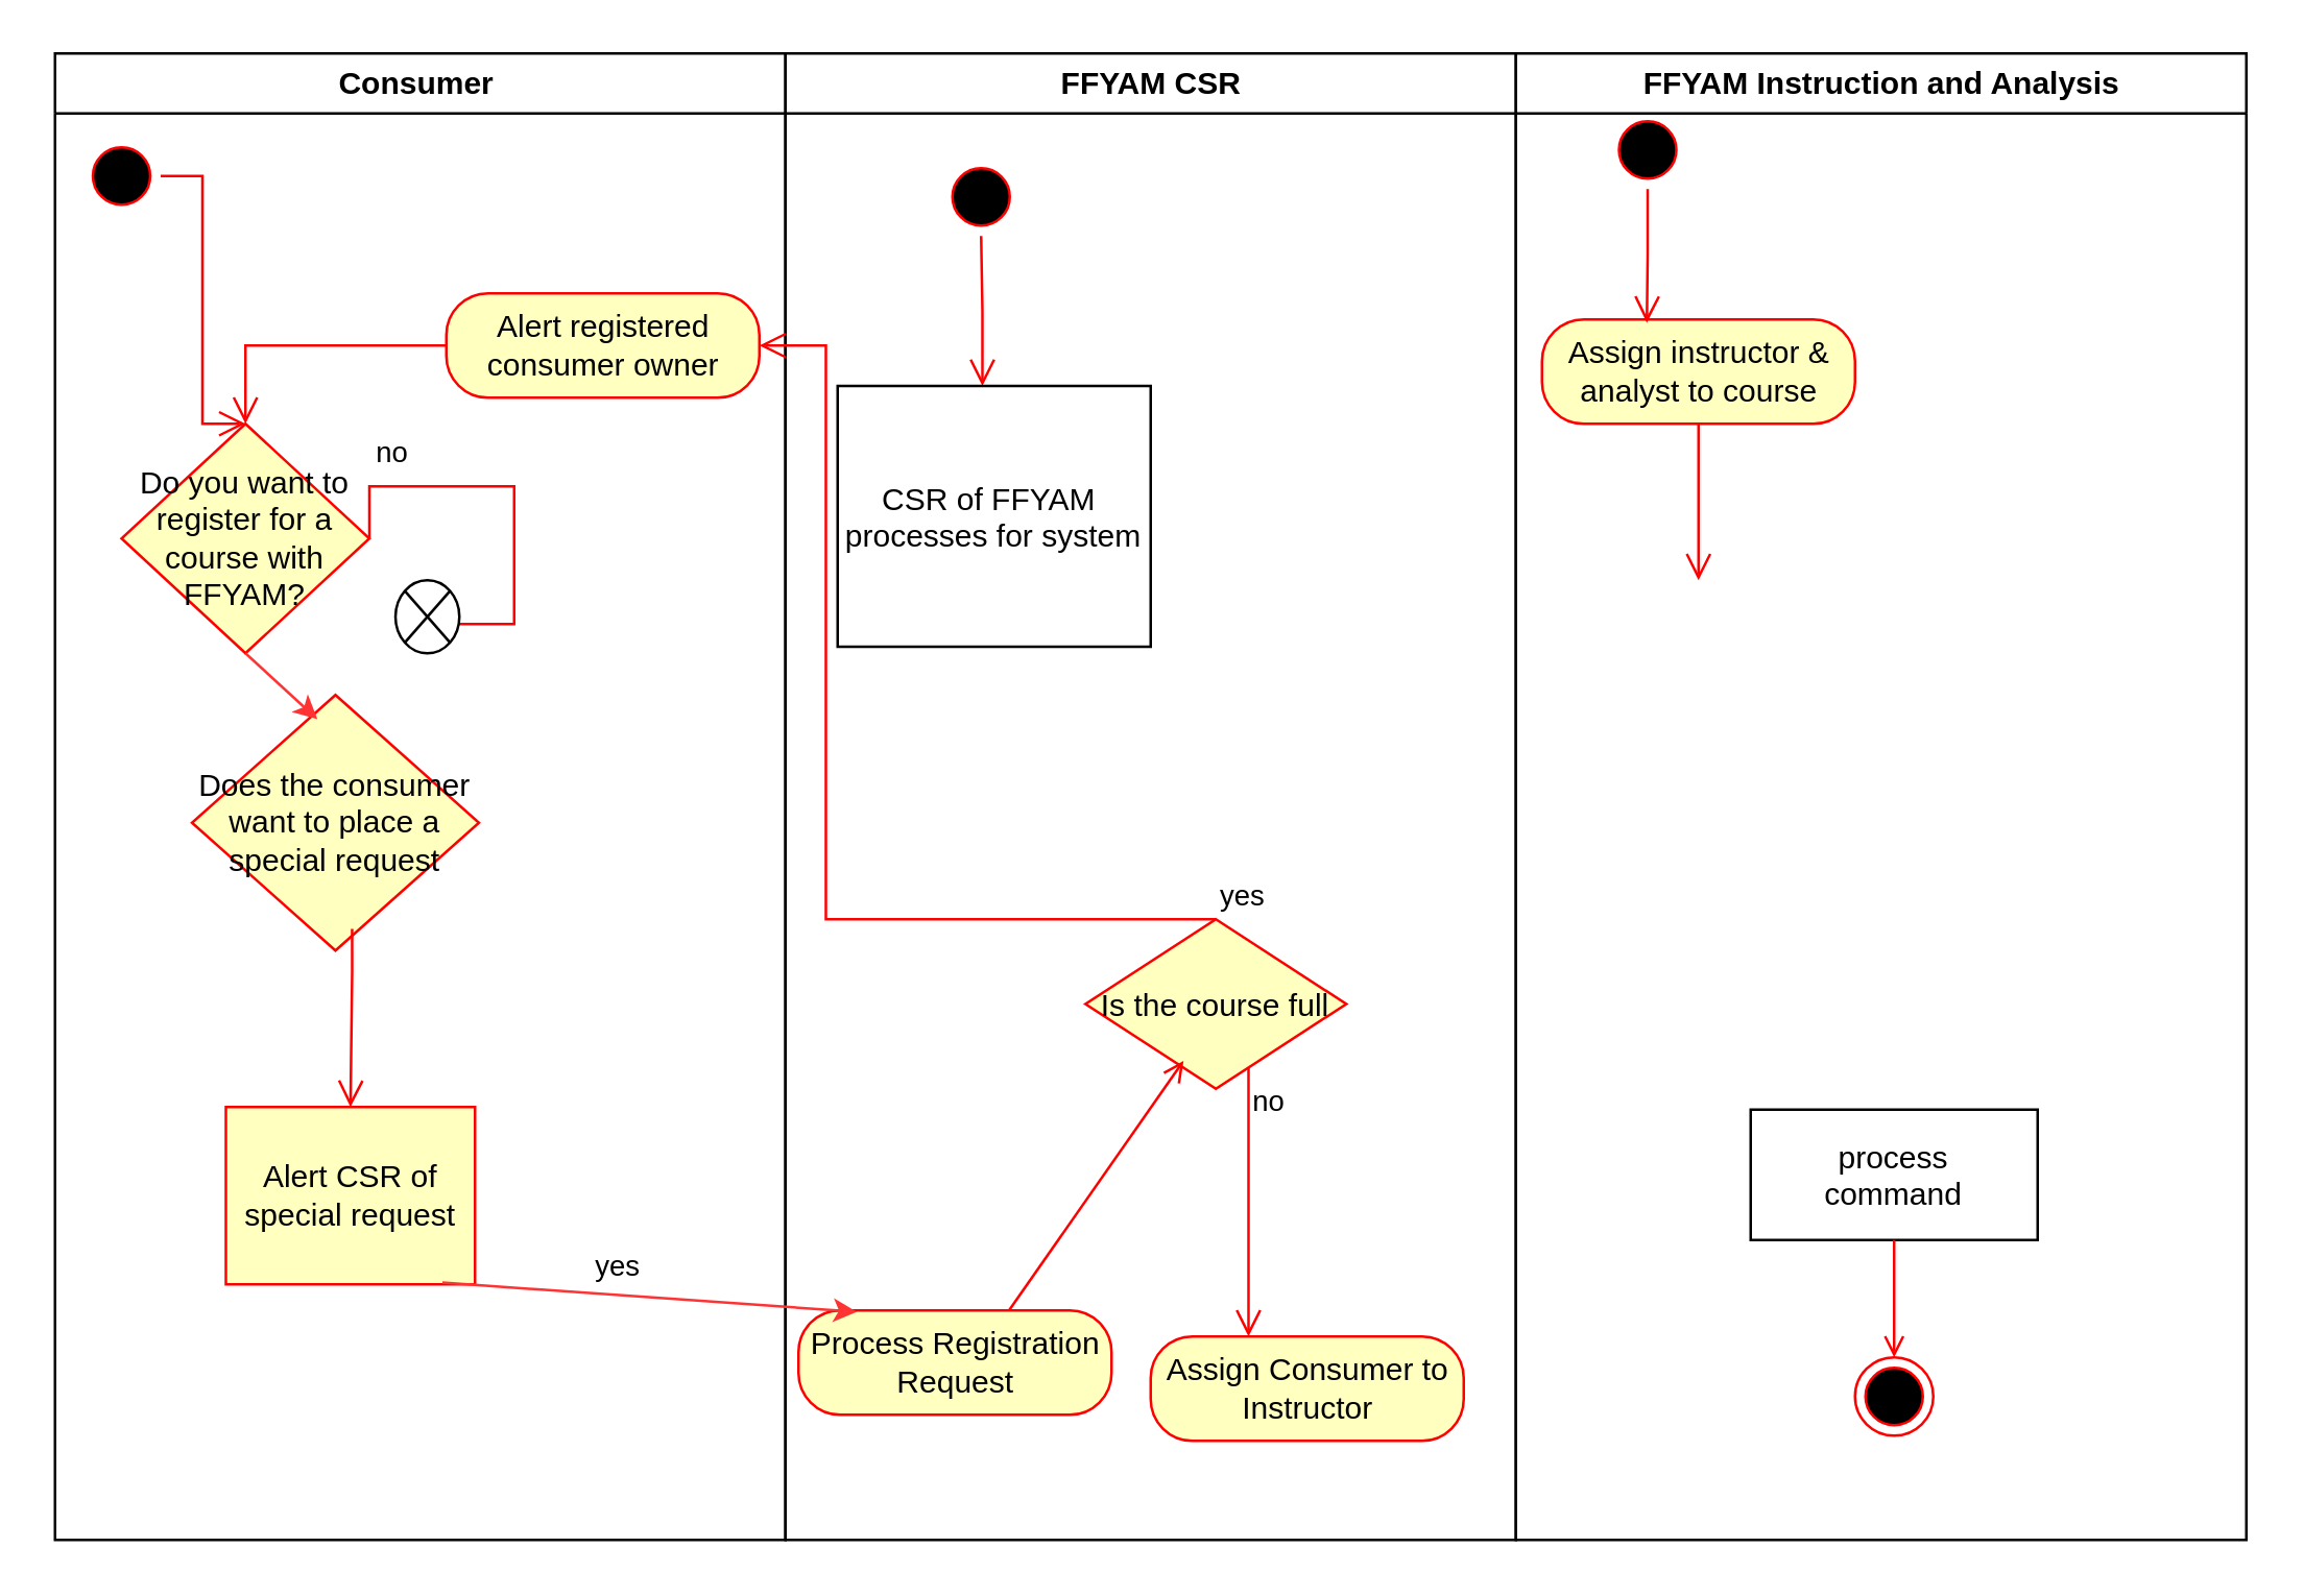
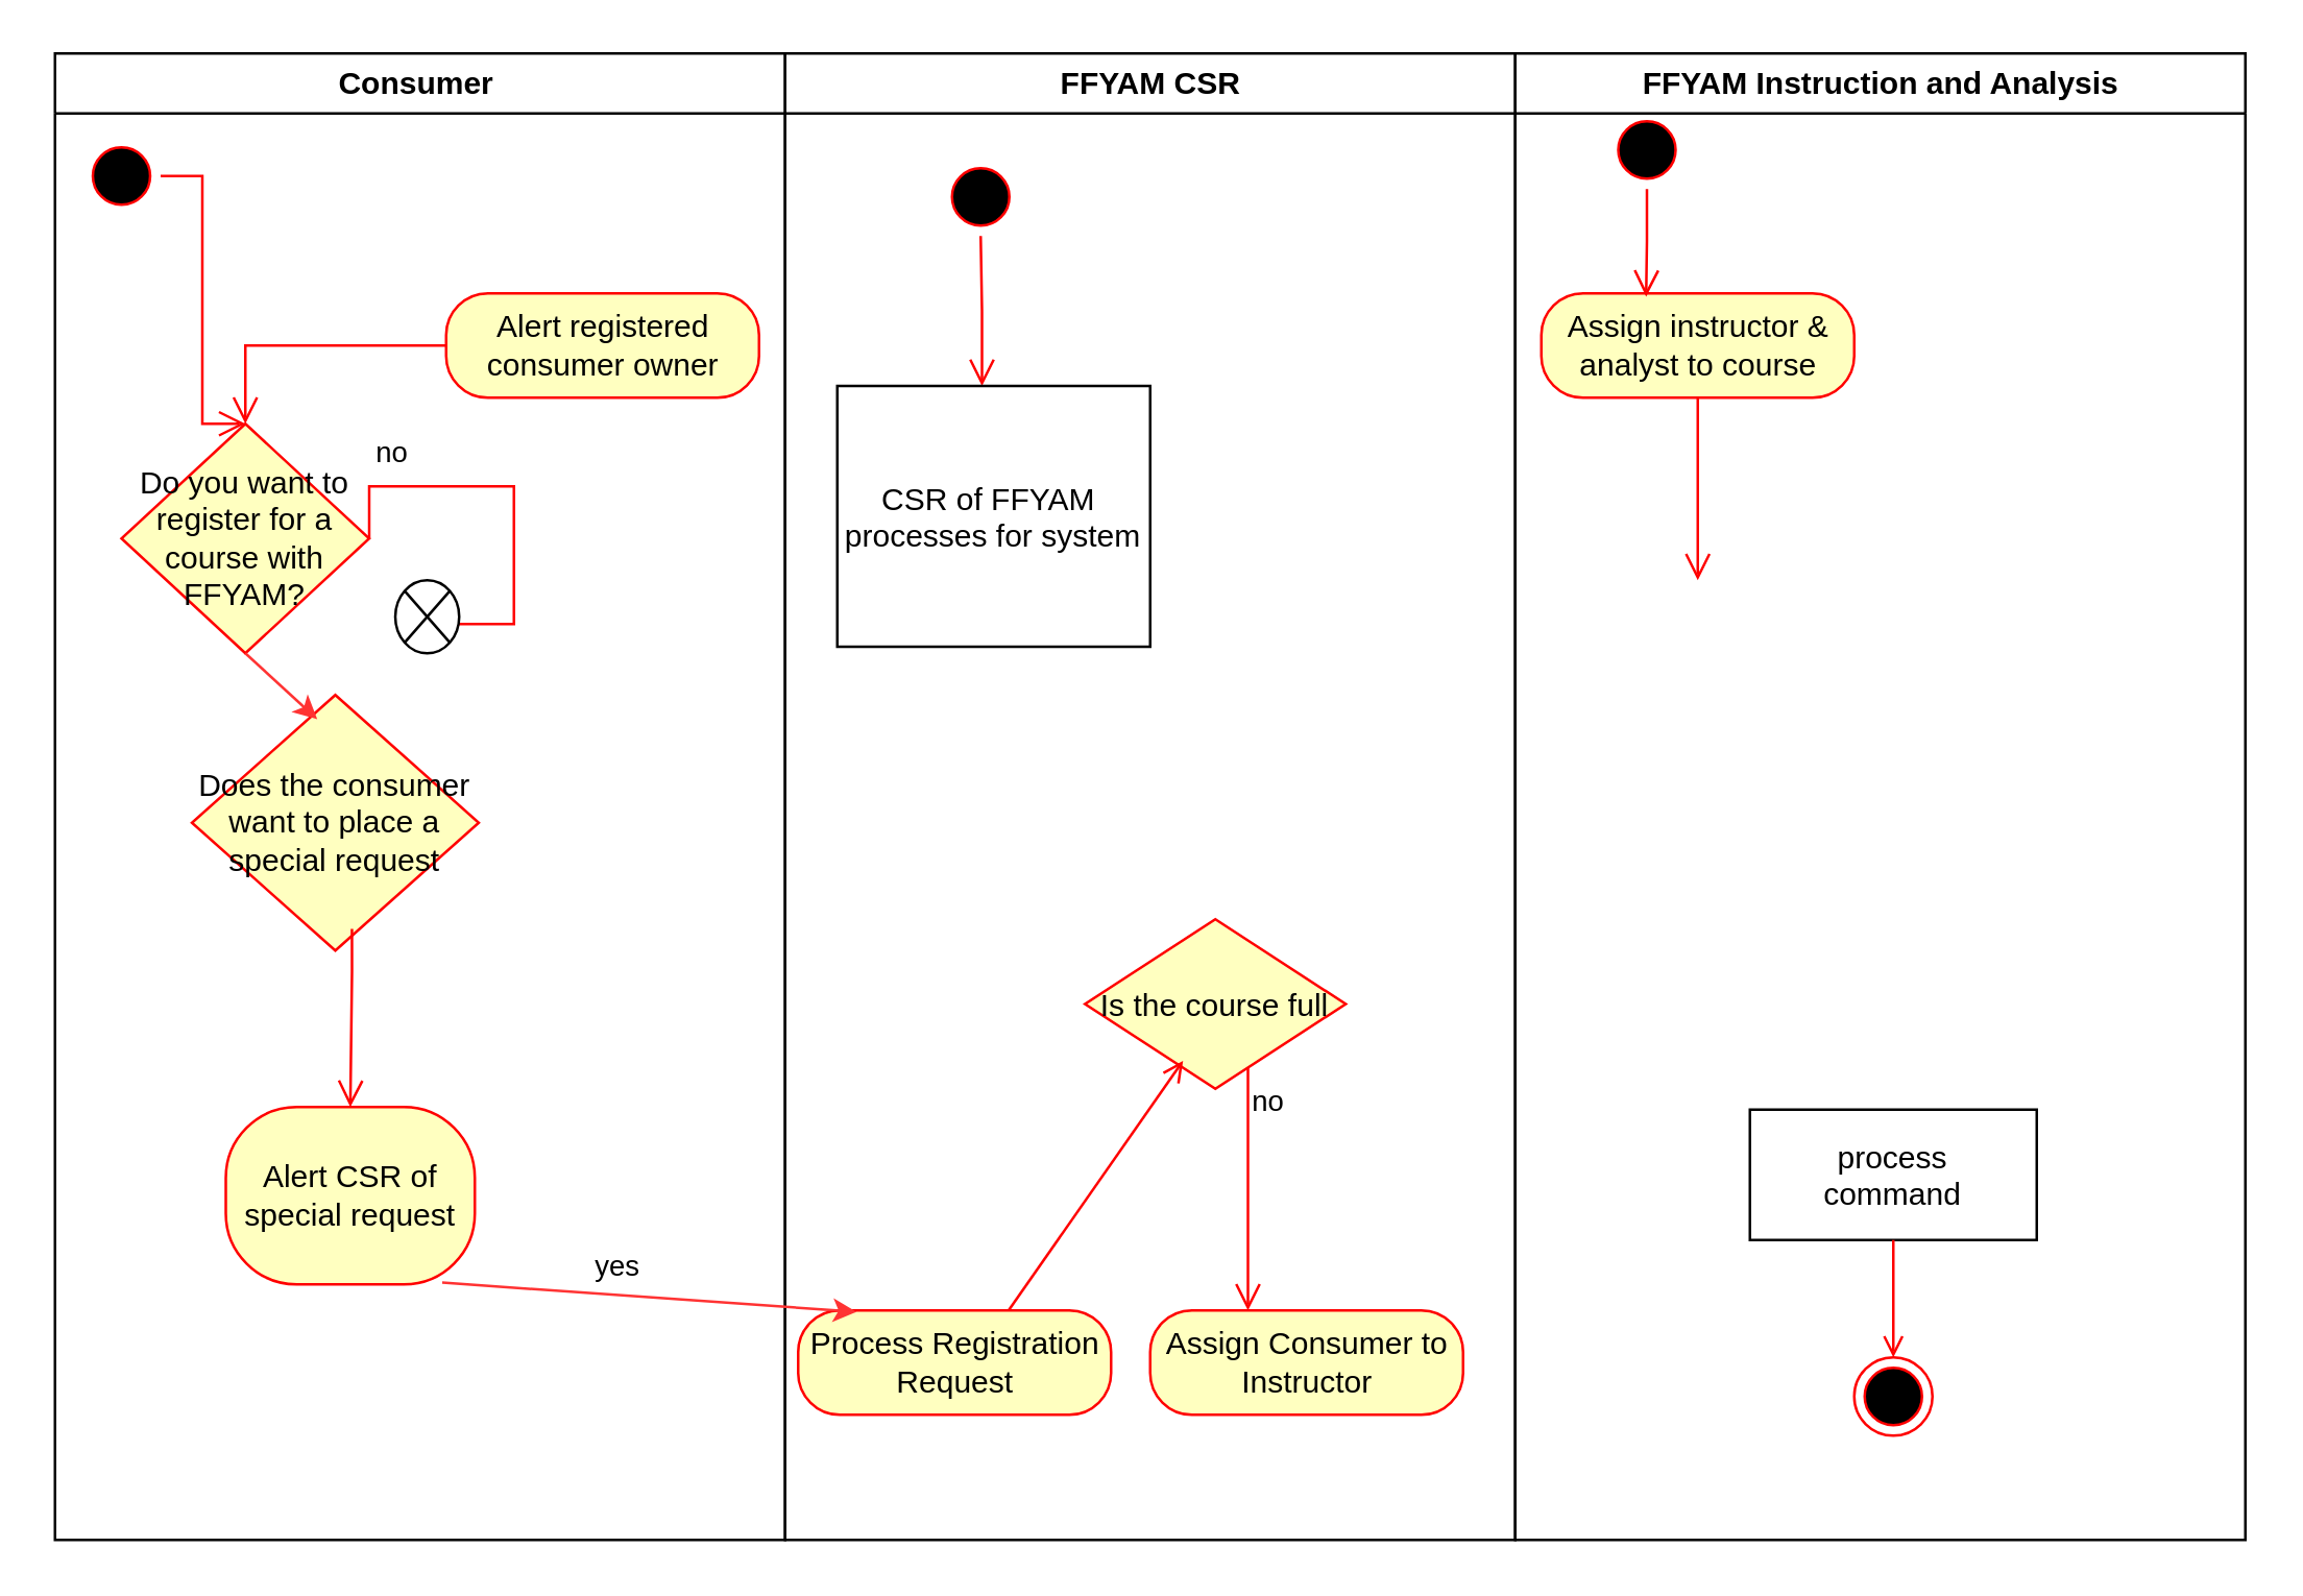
  <mxCell id="0" />
  <mxCell id="1" parent="0" />
  <mxCell id="2" value="Consumer " style="swimlane;whiteSpace=wrap" parent="1" vertex="1"><mxGeometry x="20.5" y="20" width="280" height="570" as="geometry" /></mxCell>
  <mxCell id="3" value="" style="ellipse;shape=startState;fillColor=#000000;strokeColor=#ff0000;" parent="2" vertex="1"><mxGeometry x="10.5" y="32" width="30" height="30" as="geometry" /></mxCell>
  <mxCell id="4" value="" style="edgeStyle=elbowEdgeStyle;elbow=horizontal;verticalAlign=bottom;endArrow=open;endSize=8;strokeColor=#FF0000;endFill=1;rounded=0;entryX=0.5;entryY=0;entryDx=0;entryDy=0;" parent="2" source="3" target="5" edge="1"><mxGeometry x="100" y="40" as="geometry"><mxPoint x="114.881" y="110" as="targetPoint" /></mxGeometry></mxCell>
  <mxCell id="5" value="Do you want to register for a course with FFYAM?" style="rhombus;whiteSpace=wrap;html=1;fontColor=#000000;fillColor=#ffffc0;strokeColor=#ff0000;" vertex="1" parent="2"><mxGeometry x="25.5" y="142" width="95" height="88" as="geometry" /></mxCell>
  <mxCell id="6" value="no" style="edgeStyle=orthogonalEdgeStyle;html=1;align=left;verticalAlign=bottom;endArrow=open;endSize=8;strokeColor=#ff0000;rounded=0;exitX=1;exitY=0.5;exitDx=0;exitDy=0;entryX=0.391;entryY=0.601;entryDx=0;entryDy=0;entryPerimeter=0;" edge="1" source="5" parent="2" target="7"><mxGeometry x="-0.749" y="4" relative="1" as="geometry"><mxPoint x="245.5" y="245" as="targetPoint" /><Array as="points"><mxPoint x="176" y="166" /><mxPoint x="176" y="219" /></Array><mxPoint as="offset" /></mxGeometry></mxCell>
  <mxCell id="7" value="" style="shape=sumEllipse;perimeter=ellipsePerimeter;whiteSpace=wrap;html=1;backgroundOutline=1;" vertex="1" parent="2"><mxGeometry x="130.5" y="202" width="24.5" height="28" as="geometry" /></mxCell>
  <mxCell id="8" value="Does the consumer want to place a special request" style="rhombus;whiteSpace=wrap;html=1;fontColor=#000000;fillColor=#ffffc0;strokeColor=#ff0000;" vertex="1" parent="2"><mxGeometry x="52.5" y="246" width="110" height="98" as="geometry" /></mxCell>
- <mxCell id="9" value="Alert CSR of special request" style="whiteSpace=wrap;html=1;arcSize=40;fontColor=#000000;fillColor=#ffffc0;strokeColor=#ff0000;rounded=0;" vertex="1" parent="2"><mxGeometry x="65.5" y="404" width="95.5" height="68" as="geometry" /></mxCell>
+ <mxCell id="9" value="Alert CSR of special request" style="rounded=1;whiteSpace=wrap;html=1;arcSize=40;fontColor=#000000;fillColor=#ffffc0;strokeColor=#ff0000;" vertex="1" parent="2"><mxGeometry x="65.5" y="404" width="95.5" height="68" as="geometry" /></mxCell>
  <mxCell id="10" value="yes" style="edgeStyle=orthogonalEdgeStyle;html=1;align=left;verticalAlign=top;endArrow=open;endSize=8;strokeColor=#ff0000;rounded=0;entryX=0.5;entryY=0;entryDx=0;entryDy=0;exitX=0.558;exitY=0.915;exitDx=0;exitDy=0;exitPerimeter=0;" edge="1" source="8" parent="2" target="9"><mxGeometry x="1" y="104" relative="1" as="geometry"><mxPoint x="95.5" y="695.56" as="targetPoint" /><mxPoint x="114.967" y="651.999" as="sourcePoint" /><Array as="points"><mxPoint x="114" y="352" /></Array><mxPoint x="-12" y="47" as="offset" /></mxGeometry></mxCell>
  <mxCell id="11" value="" style="endArrow=classic;html=1;rounded=0;exitX=0.5;exitY=1;exitDx=0;exitDy=0;entryX=0.437;entryY=0.095;entryDx=0;entryDy=0;entryPerimeter=0;strokeColor=#FF3333;" edge="1" parent="2" source="5" target="8"><mxGeometry width="50" height="50" relative="1" as="geometry"><mxPoint x="255.5" y="382" as="sourcePoint" /><mxPoint x="305.5" y="332" as="targetPoint" /></mxGeometry></mxCell>
  <mxCell id="12" value="Alert registered consumer owner" style="rounded=1;whiteSpace=wrap;html=1;arcSize=40;fontColor=#000000;fillColor=#ffffc0;strokeColor=#ff0000;" vertex="1" parent="2"><mxGeometry x="150" y="92" width="120" height="40" as="geometry" /></mxCell>
  <mxCell id="13" value="" style="edgeStyle=orthogonalEdgeStyle;html=1;verticalAlign=bottom;endArrow=open;endSize=8;strokeColor=#ff0000;rounded=0;entryX=0.5;entryY=0;entryDx=0;entryDy=0;" edge="1" source="12" parent="2" target="5"><mxGeometry relative="1" as="geometry"><mxPoint x="75.5" y="112" as="targetPoint" /></mxGeometry></mxCell>
  <mxCell id="14" value="FFYAM CSR" style="swimlane;whiteSpace=wrap" parent="1" vertex="1"><mxGeometry x="300.5" y="20" width="280" height="570" as="geometry" /></mxCell>
  <mxCell id="15" value="" style="ellipse;shape=startState;fillColor=#000000;strokeColor=#ff0000;" parent="14" vertex="1"><mxGeometry x="60" y="40" width="30" height="30" as="geometry" /></mxCell>
  <mxCell id="16" value="" style="edgeStyle=elbowEdgeStyle;elbow=horizontal;verticalAlign=bottom;endArrow=open;endSize=8;strokeColor=#FF0000;endFill=1;rounded=0" parent="14" source="15" target="17" edge="1"><mxGeometry x="40" y="20" as="geometry"><mxPoint x="55" y="90" as="targetPoint" /></mxGeometry></mxCell>
  <mxCell id="17" value="CSR of FFYAM  &#10;processes for system" style="" parent="14" vertex="1"><mxGeometry x="20" y="127.5" width="120" height="100" as="geometry" /></mxCell>
  <mxCell id="18" value="Is the course full" style="rhombus;fillColor=#ffffc0;strokeColor=#ff0000;" parent="14" vertex="1"><mxGeometry x="115" y="332" width="100" height="65" as="geometry" /></mxCell>
  <mxCell id="19" value="no" style="edgeStyle=elbowEdgeStyle;elbow=horizontal;align=left;verticalAlign=top;endArrow=open;endSize=8;strokeColor=#FF0000;endFill=1;rounded=0" parent="14" source="18" target="22" edge="1"><mxGeometry x="-1" relative="1" as="geometry"><mxPoint x="175.13" y="502" as="targetPoint" /></mxGeometry></mxCell>
  <mxCell id="20" value="" style="endArrow=open;strokeColor=#FF0000;endFill=1;rounded=0;entryX=0.376;entryY=0.835;entryDx=0;entryDy=0;entryPerimeter=0;" parent="14" target="18" edge="1"><mxGeometry relative="1" as="geometry"><mxPoint x="85.695" y="482" as="sourcePoint" /><mxPoint x="56.903" y="342" as="targetPoint" /></mxGeometry></mxCell>
  <mxCell id="21" value="Process Registration Request" style="rounded=1;whiteSpace=wrap;html=1;arcSize=40;fontColor=#000000;fillColor=#ffffc0;strokeColor=#ff0000;" vertex="1" parent="14"><mxGeometry x="5" y="482" width="120" height="40" as="geometry" /></mxCell>
- <mxCell id="22" value="Assign Consumer to Instructor" style="rounded=1;whiteSpace=wrap;html=1;arcSize=40;fontColor=#000000;fillColor=#ffffc0;strokeColor=#ff0000;" vertex="1" parent="14"><mxGeometry x="140" y="492" width="120" height="40" as="geometry" /></mxCell>
+ <mxCell id="22" value="Assign Consumer to Instructor" style="rounded=1;whiteSpace=wrap;html=1;arcSize=40;fontColor=#000000;fillColor=#ffffc0;strokeColor=#ff0000;" vertex="1" parent="14"><mxGeometry x="140" y="482" width="120" height="40" as="geometry" /></mxCell>
  <mxCell id="23" value="FFYAM Instruction and Analysis" style="swimlane;whiteSpace=wrap" parent="1" vertex="1"><mxGeometry x="580.5" y="20" width="280" height="570" as="geometry" /></mxCell>
  <mxCell id="24" value="process&#10;command" style="" parent="23" vertex="1"><mxGeometry x="90" y="405" width="110" height="50" as="geometry" /></mxCell>
  <mxCell id="25" value="" style="ellipse;shape=endState;fillColor=#000000;strokeColor=#ff0000" parent="23" vertex="1"><mxGeometry x="130" y="500" width="30" height="30" as="geometry" /></mxCell>
  <mxCell id="26" value="" style="endArrow=open;strokeColor=#FF0000;endFill=1;rounded=0" parent="23" source="24" target="25" edge="1"><mxGeometry relative="1" as="geometry" /></mxCell>
- <mxCell id="27" value="Assign instructor &amp;amp; analyst to course" style="rounded=1;whiteSpace=wrap;html=1;arcSize=40;fontColor=#000000;fillColor=#ffffc0;strokeColor=#ff0000;" vertex="1" parent="23"><mxGeometry x="10" y="102" width="120" height="40" as="geometry" /></mxCell>
+ <mxCell id="27" value="Assign instructor &amp;amp; analyst to course" style="rounded=1;whiteSpace=wrap;html=1;arcSize=40;fontColor=#000000;fillColor=#ffffc0;strokeColor=#ff0000;" vertex="1" parent="23"><mxGeometry x="10" y="92" width="120" height="40" as="geometry" /></mxCell>
  <mxCell id="28" value="" style="edgeStyle=orthogonalEdgeStyle;html=1;verticalAlign=bottom;endArrow=open;endSize=8;strokeColor=#ff0000;rounded=0;" edge="1" source="27" parent="23"><mxGeometry relative="1" as="geometry"><mxPoint x="70" y="202" as="targetPoint" /></mxGeometry></mxCell>
  <mxCell id="29" value="" style="ellipse;html=1;shape=startState;fillColor=#000000;strokeColor=#ff0000;" vertex="1" parent="23"><mxGeometry x="35.5" y="22" width="30" height="30" as="geometry" /></mxCell>
  <mxCell id="30" value="" style="edgeStyle=orthogonalEdgeStyle;html=1;verticalAlign=bottom;endArrow=open;endSize=8;strokeColor=#ff0000;rounded=0;entryX=0.335;entryY=0.032;entryDx=0;entryDy=0;entryPerimeter=0;" edge="1" source="29" parent="23" target="27"><mxGeometry relative="1" as="geometry"><mxPoint x="170.5" y="142" as="targetPoint" /></mxGeometry></mxCell>
- <mxCell id="31" value="yes" style="edgeStyle=elbowEdgeStyle;elbow=horizontal;align=left;verticalAlign=bottom;endArrow=open;endSize=8;strokeColor=#FF0000;exitX=0.5;exitY=0;endFill=1;rounded=0;" parent="1" source="18" target="12" edge="1"><mxGeometry x="-1" relative="1" as="geometry"><mxPoint x="461" y="170" as="targetPoint" /><Array as="points"><mxPoint x="316" y="232" /></Array></mxGeometry></mxCell>
  <mxCell id="32" value="" style="endArrow=classic;html=1;rounded=0;entryX=0.187;entryY=0.014;entryDx=0;entryDy=0;exitX=0.869;exitY=0.99;exitDx=0;exitDy=0;exitPerimeter=0;fillColor=#f8cecc;strokeColor=#FF3333;entryPerimeter=0;" edge="1" parent="1" source="9" target="21"><mxGeometry width="50" height="50" relative="1" as="geometry"><mxPoint x="146" y="492" as="sourcePoint" /><mxPoint x="321" y="502" as="targetPoint" /></mxGeometry></mxCell>
